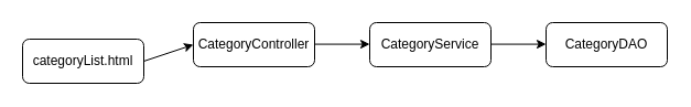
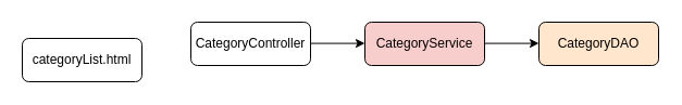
  <mxCell id="0" />
  <mxCell id="1" parent="0" />
  <mxCell id="2" value="categoryList.html" style="rounded=1;whiteSpace=wrap;html=1;" vertex="1" parent="1"><mxGeometry x="20" y="35" width="110" height="40" as="geometry" /></mxCell>
  <mxCell id="3" value="CategoryController" style="rounded=1;whiteSpace=wrap;html=1;" vertex="1" parent="1"><mxGeometry x="175" y="20" width="110" height="40" as="geometry" /></mxCell>
- <mxCell id="4" value="CategoryService" style="rounded=1;whiteSpace=wrap;html=1;" vertex="1" parent="1"><mxGeometry x="335" y="20" width="110" height="40" as="geometry" /></mxCell>
- <mxCell id="5" value="CategoryDAO" style="rounded=1;whiteSpace=wrap;html=1;" vertex="1" parent="1"><mxGeometry x="495" y="20" width="110" height="40" as="geometry" /></mxCell>
- <mxCell id="6" value="" style="endArrow=classic;html=1;exitX=1;exitY=0.5;exitDx=0;exitDy=0;entryX=0;entryY=0.5;entryDx=0;entryDy=0;" edge="1" parent="1" source="2" target="3"><mxGeometry width="50" height="50" relative="1" as="geometry"><mxPoint x="115" y="130" as="sourcePoint" /><mxPoint x="165" y="80" as="targetPoint" /></mxGeometry></mxCell>
+ <mxCell id="4" value="CategoryService" style="rounded=1;whiteSpace=wrap;html=1;fillColor=#f8cecc;" vertex="1" parent="1"><mxGeometry x="335" y="20" width="110" height="40" as="geometry" /></mxCell>
+ <mxCell id="5" value="CategoryDAO" style="rounded=1;whiteSpace=wrap;html=1;fillColor=#ffe6cc;" vertex="1" parent="1"><mxGeometry x="495" y="20" width="110" height="40" as="geometry" /></mxCell>
  <mxCell id="7" value="" style="endArrow=classic;html=1;exitX=1;exitY=0.5;exitDx=0;exitDy=0;entryX=0;entryY=0.5;entryDx=0;entryDy=0;" edge="1" parent="1"><mxGeometry width="50" height="50" relative="1" as="geometry"><mxPoint x="285" y="39.58" as="sourcePoint" /><mxPoint x="335" y="39.58" as="targetPoint" /></mxGeometry></mxCell>
  <mxCell id="8" value="" style="endArrow=classic;html=1;exitX=1;exitY=0.5;exitDx=0;exitDy=0;entryX=0;entryY=0.5;entryDx=0;entryDy=0;" edge="1" parent="1"><mxGeometry width="50" height="50" relative="1" as="geometry"><mxPoint x="445" y="39.58" as="sourcePoint" /><mxPoint x="495" y="39.58" as="targetPoint" /></mxGeometry></mxCell>
